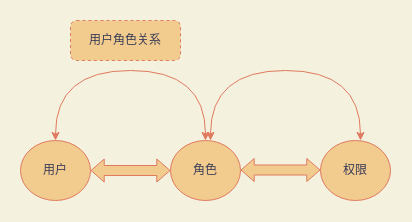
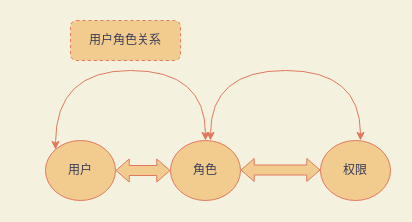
  <mxCell id="0" />
  <mxCell id="1" parent="0" />
- <mxCell id="2" value="用户" style="ellipse;whiteSpace=wrap;html=1;fillColor=#F2CC8F;strokeColor=#E07A5F;fontColor=#393C56;" vertex="1" parent="1"><mxGeometry x="20" y="140" width="70" height="60" as="geometry" /></mxCell>
+ <mxCell id="2" value="用户" style="ellipse;whiteSpace=wrap;html=1;fillColor=#F2CC8F;strokeColor=#E07A5F;fontColor=#393C56;" vertex="1" parent="1"><mxGeometry x="45" y="140" width="70" height="60" as="geometry" /></mxCell>
  <mxCell id="3" value="角色" style="ellipse;whiteSpace=wrap;html=1;fillColor=#F2CC8F;strokeColor=#E07A5F;fontColor=#393C56;" vertex="1" parent="1"><mxGeometry x="170" y="140" width="70" height="60" as="geometry" /></mxCell>
  <mxCell id="4" value="权限" style="ellipse;whiteSpace=wrap;html=1;fillColor=#F2CC8F;strokeColor=#E07A5F;fontColor=#393C56;" vertex="1" parent="1"><mxGeometry x="320" y="140" width="70" height="60" as="geometry" /></mxCell>
  <mxCell id="5" value="" style="shape=flexArrow;endArrow=classic;startArrow=classic;html=1;rounded=0;exitX=1;exitY=0.5;exitDx=0;exitDy=0;entryX=0;entryY=0.5;entryDx=0;entryDy=0;strokeWidth=1;endSize=4.07;startWidth=12;startSize=4.07;endWidth=12;strokeColor=#E07A5F;fontColor=#393C56;fillColor=#F2CC8F;labelBackgroundColor=#F4F1DE;" edge="1" parent="1" source="2" target="3"><mxGeometry width="100" height="100" relative="1" as="geometry"><mxPoint x="100" y="150" as="sourcePoint" /><mxPoint x="200" y="50" as="targetPoint" /></mxGeometry></mxCell>
  <mxCell id="6" value="" style="shape=flexArrow;endArrow=classic;startArrow=classic;html=1;rounded=0;exitX=1;exitY=0.5;exitDx=0;exitDy=0;entryX=0;entryY=0.5;entryDx=0;entryDy=0;strokeWidth=1;endSize=4.07;startWidth=12;startSize=4.07;endWidth=12;strokeColor=#E07A5F;fontColor=#393C56;fillColor=#F2CC8F;labelBackgroundColor=#F4F1DE;" edge="1" parent="1"><mxGeometry width="100" height="100" relative="1" as="geometry"><mxPoint x="240" y="169.5" as="sourcePoint" /><mxPoint x="320" y="169.5" as="targetPoint" /></mxGeometry></mxCell>
  <mxCell id="7" value="" style="endArrow=classic;startArrow=classic;html=1;rounded=0;endSize=6;strokeWidth=1;edgeStyle=orthogonalEdgeStyle;entryX=0.5;entryY=0;entryDx=0;entryDy=0;curved=1;strokeColor=#E07A5F;fontColor=#393C56;labelBackgroundColor=#F4F1DE;" edge="1" parent="1" source="2" target="3"><mxGeometry width="50" height="50" relative="1" as="geometry"><mxPoint x="390" y="190" as="sourcePoint" /><mxPoint x="440" y="50" as="targetPoint" /><Array as="points"><mxPoint x="55" y="70" /><mxPoint x="205" y="70" /></Array></mxGeometry></mxCell>
  <mxCell id="8" value="" style="endArrow=classic;startArrow=classic;html=1;rounded=0;endSize=6;strokeWidth=1;edgeStyle=orthogonalEdgeStyle;entryX=0.5;entryY=0;entryDx=0;entryDy=0;curved=1;startFill=1;strokeColor=#E07A5F;fontColor=#393C56;labelBackgroundColor=#F4F1DE;" edge="1" parent="1"><mxGeometry width="50" height="50" relative="1" as="geometry"><mxPoint x="210" y="140" as="sourcePoint" /><mxPoint x="360" y="140" as="targetPoint" /><Array as="points"><mxPoint x="210" y="70" /><mxPoint x="360" y="70" /></Array></mxGeometry></mxCell>
  <mxCell id="9" value="用户角色关系" style="rounded=1;whiteSpace=wrap;html=1;sketch=0;fontColor=#393C56;strokeColor=#E07A5F;fillColor=#F2CC8F;dashed=1;" vertex="1" parent="1"><mxGeometry x="70" y="20" width="110" height="40" as="geometry" /></mxCell>
